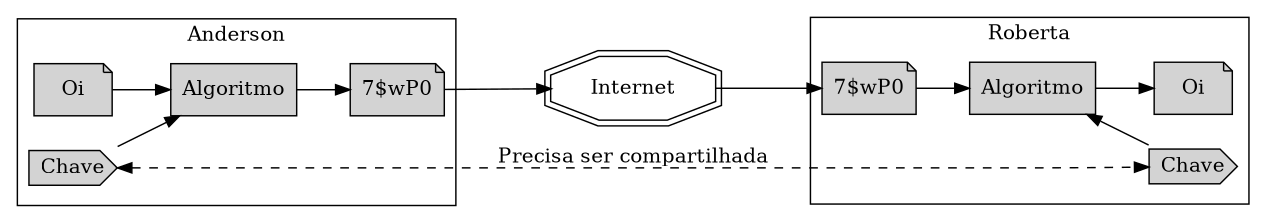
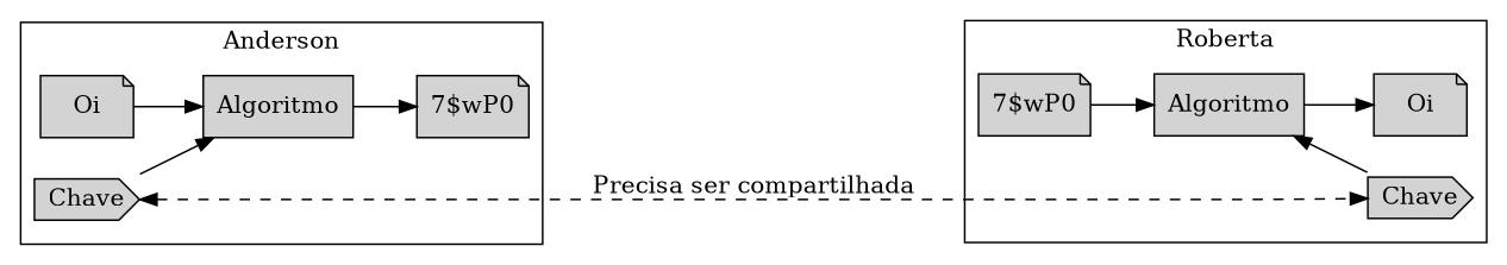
  digraph {
    rankdir=LR
    node [shape=note style=filled]
    n1 [label=Oi]
    n2 [label="7$wP0"]
    n3 [label=Algoritmo shape=box]
    n4 [label=Chave shape=cds]
    n5 [label=Oi]
    n6 [label="7$wP0"]
    n7 [label=Algoritmo shape=box]
    n8 [label=Chave shape=cds]
-   n9 [label=Internet shape=doubleoctagon style=""]
    subgraph cluster_1 {
      color=black
      label=Anderson
      n1
      n2
      n3
      n4
    }
    subgraph cluster_2 {
      color=black
      label=Roberta
      n5
      n6
      n7
      n8
    }
    n1 -> n3
-   n2 -> n9
    n3 -> n2
    n4 -> n3
    n4 -> n8 [dir=both label="Precisa ser compartilhada" style=dashed]
    n6 -> n7
    n7 -> n5
    n7 -> n8 [dir=back]
-   n9 -> n6
  }
